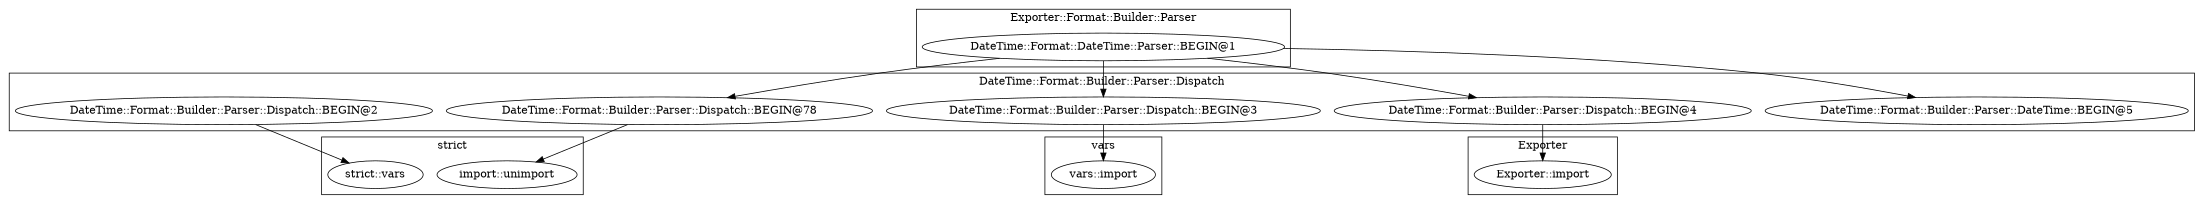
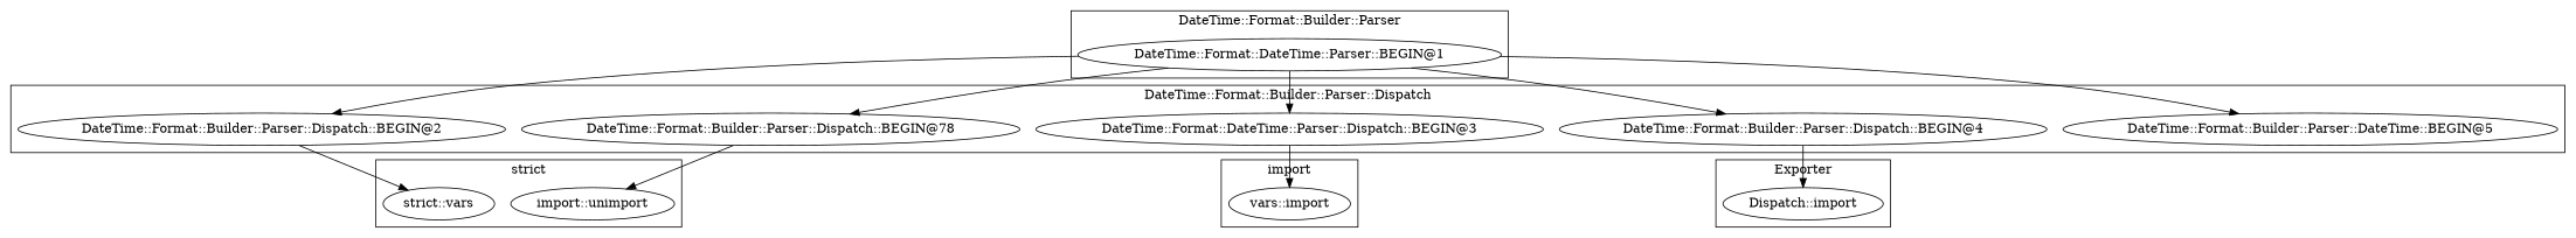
  digraph {
-   "Exporter::import"
+   "Exporter::import" [label="Dispatch::import"]
    n2 [label="DateTime::Format::DateTime::Parser::BEGIN@1"]
    "vars::import"
    n4 [label="DateTime::Format::Builder::Parser::DateTime::BEGIN@5"]
    "DateTime::Format::Builder::Parser::Dispatch::BEGIN@2"
-   "DateTime::Format::Builder::Parser::Dispatch::BEGIN@3"
+   "DateTime::Format::Builder::Parser::Dispatch::BEGIN@3" [label="DateTime::Format::DateTime::Parser::Dispatch::BEGIN@3"]
    "DateTime::Format::Builder::Parser::Dispatch::BEGIN@78"
    "DateTime::Format::Builder::Parser::Dispatch::BEGIN@4"
    n9 [label="strict::vars"]
    n10 [label="import::unimport"]
    subgraph cluster_1 {
      label=Exporter
      "Exporter::import"
    }
    subgraph cluster_2 {
-     label="Exporter::Format::Builder::Parser"
+     label="DateTime::Format::Builder::Parser"
      n2
    }
    subgraph cluster_3 {
-     label=vars
+     label=import
      "vars::import"
    }
    subgraph cluster_4 {
      label="DateTime::Format::Builder::Parser::Dispatch"
      n4
      "DateTime::Format::Builder::Parser::Dispatch::BEGIN@2"
      "DateTime::Format::Builder::Parser::Dispatch::BEGIN@3"
      "DateTime::Format::Builder::Parser::Dispatch::BEGIN@78"
      "DateTime::Format::Builder::Parser::Dispatch::BEGIN@4"
    }
    subgraph cluster_5 {
      label="strict"
      n9
      n10
    }
    n2 -> n4
+   n2 -> "DateTime::Format::Builder::Parser::Dispatch::BEGIN@2"
    n2 -> "DateTime::Format::Builder::Parser::Dispatch::BEGIN@3"
    n2 -> "DateTime::Format::Builder::Parser::Dispatch::BEGIN@78"
    n2 -> "DateTime::Format::Builder::Parser::Dispatch::BEGIN@4"
    "DateTime::Format::Builder::Parser::Dispatch::BEGIN@2" -> n9
    "DateTime::Format::Builder::Parser::Dispatch::BEGIN@3" -> "vars::import"
    "DateTime::Format::Builder::Parser::Dispatch::BEGIN@78" -> n10
    "DateTime::Format::Builder::Parser::Dispatch::BEGIN@4" -> "Exporter::import"
  }
